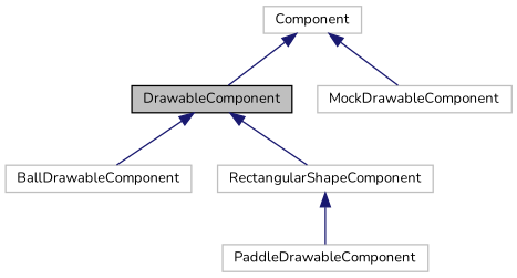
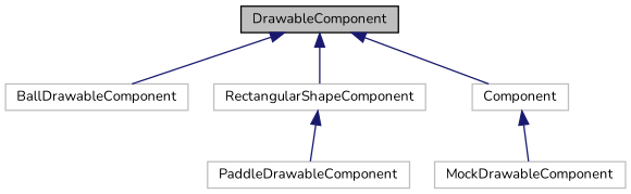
  digraph {
    fontname=Nunito
    rankdir=TB
    node [color=grey75 fillcolor=white fontname=Nunito fontsize=10 shape=record style=filled]
    edge [color=midnightblue dir=back fontname=Nunito fontsize=10 labelfontname=Helvetica labelfontsize=10 style=solid]
    n1 [color=black fillcolor=grey75 fontcolor=black height=0.2 label=DrawableComponent width=0.4]
    n2 [height=0.2 label=BallDrawableComponent width=0.4]
    n3 [height=0.2 label=RectangularShapeComponent width=0.4]
    n4 [height=0.2 label=MockDrawableComponent width=0.4]
    n5 [height=0.2 label=PaddleDrawableComponent width=0.4]
    n6 [height=0.2 label=Component width=0.4]
    n1 -> n2
    n1 -> n3
    n3 -> n5
-   n6 -> n1
+   n1 -> n6
    n6 -> n4
  }
